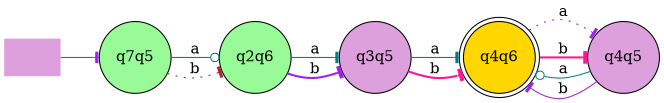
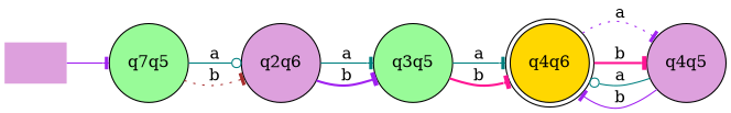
  digraph {
    rankdir=LR
    node [fillcolor=palegreen shape=circle style=filled]
    edge [arrowhead=tee color=purple style=solid]
    q4q6 [fillcolor=gold shape=doublecircle]
    q4q5 [fillcolor=plum]
    "" [fillcolor=plum shape=none]
    n4 [label=q7q5]
-   q2q6
-   q3q5 [fillcolor=plum]
+   q2q6 [fillcolor=plum]
+   q3q5
    q4q6 -> q4q5 [label=a style=dotted]
    q4q6 -> q4q5 [color=deeppink label=b style=bold]
    q4q5 -> q4q6 [arrowhead=odot color=teal label=a]
    q4q5 -> q4q6 [label=b]
    "" -> n4
    n4 -> q2q6 [arrowhead=odot color=teal label=a]
    n4 -> q2q6 [color=brown label=b style=dotted]
    q2q6 -> q3q5 [color=teal label=a]
    q2q6 -> q3q5 [label=b style=bold]
    q3q5 -> q4q6 [color=teal label=a]
    q3q5 -> q4q6 [color=deeppink label=b style=bold]
  }
